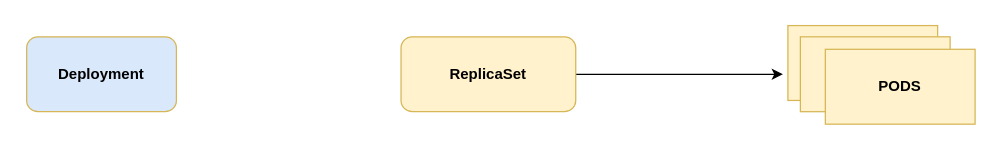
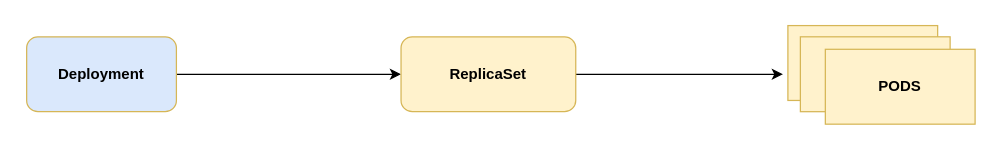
  <mxCell id="0" />
  <mxCell id="1" parent="0" />
+ <mxCell id="2" value="" style="edgeStyle=orthogonalEdgeStyle;rounded=0;orthogonalLoop=1;jettySize=auto;html=1;" edge="1" parent="1" source="3" target="5"><mxGeometry relative="1" as="geometry" /></mxCell>
  <mxCell id="3" value="&lt;b&gt;Deployment&lt;/b&gt;" style="rounded=1;whiteSpace=wrap;html=1;fillColor=#dae8fc;strokeColor=#d6b656;" vertex="1" parent="1"><mxGeometry x="20" y="29" width="120" height="60" as="geometry" /></mxCell>
  <mxCell id="4" value="" style="edgeStyle=orthogonalEdgeStyle;rounded=0;orthogonalLoop=1;jettySize=auto;html=1;entryX=-0.033;entryY=0.65;entryDx=0;entryDy=0;entryPerimeter=0;" edge="1" parent="1" source="5" target="6"><mxGeometry relative="1" as="geometry"><mxPoint x="570" y="59" as="targetPoint" /></mxGeometry></mxCell>
  <mxCell id="5" value="&lt;b&gt;ReplicaSet&lt;/b&gt;" style="rounded=1;whiteSpace=wrap;html=1;fillColor=#fff2cc;strokeColor=#d6b656;" vertex="1" parent="1"><mxGeometry x="320" y="29" width="140" height="60" as="geometry" /></mxCell>
  <mxCell id="6" value="" style="rounded=0;whiteSpace=wrap;html=1;fillColor=#fff2cc;strokeColor=#d6b656;" vertex="1" parent="1"><mxGeometry x="630" y="20" width="120" height="60" as="geometry" /></mxCell>
  <mxCell id="7" value="" style="rounded=0;whiteSpace=wrap;html=1;fillColor=#fff2cc;strokeColor=#d6b656;" vertex="1" parent="1"><mxGeometry x="640" y="29" width="120" height="60" as="geometry" /></mxCell>
  <mxCell id="8" value="&lt;b&gt;PODS&lt;/b&gt;" style="rounded=0;whiteSpace=wrap;html=1;fillColor=#fff2cc;strokeColor=#d6b656;" vertex="1" parent="1"><mxGeometry x="660" y="39" width="120" height="60" as="geometry" /></mxCell>
